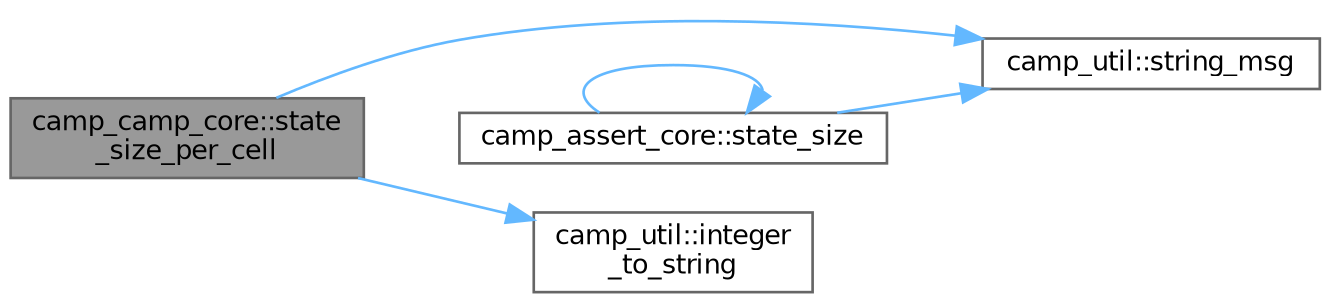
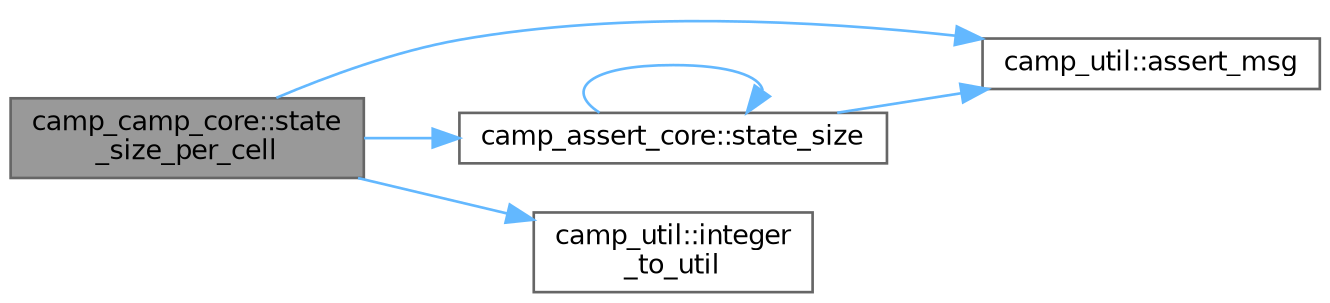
  digraph {
    rankdir=LR
    node [color=grey40 fillcolor=white fontname=Helvetica fontsize=10 shape=box style=filled]
    edge [color=steelblue1 fontname=Helvetica fontsize=10 labelfontname=Helvetica labelfontsize=10 style=solid]
    n1 [color=gray40 fillcolor=grey60 fontcolor=black height=0.2 label="camp_camp_core::state\l_size_per_cell" width=0.4]
-   n2 [height=0.2 label="camp_util::string_msg" width=0.4]
+   n2 [height=0.2 label="camp_util::assert_msg" width=0.4]
    n3 [height=0.2 label="camp_assert_core::state_size" width=0.4]
-   n4 [height=0.2 label="camp_util::integer\l_to_string" width=0.4]
+   n4 [height=0.2 label="camp_util::integer\l_to_util" width=0.4]
    n1 -> n2
+   n1 -> n3
    n1 -> n4
    n3 -> n2
    n3 -> n3
  }
